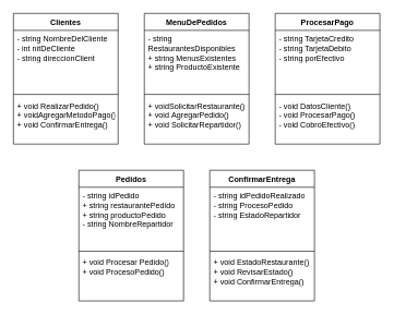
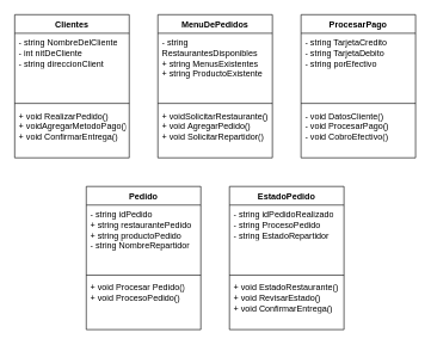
  <mxCell id="0" />
  <mxCell id="1" parent="0" />
  <mxCell id="2" value="MenuDePedidos" style="swimlane;fontStyle=1;align=center;verticalAlign=top;childLayout=stackLayout;horizontal=1;startSize=26;horizontalStack=0;resizeParent=1;resizeParentMax=0;resizeLast=0;collapsible=1;marginBottom=0;whiteSpace=wrap;html=1;" vertex="1" parent="1"><mxGeometry x="220" y="20" width="160" height="200" as="geometry" /></mxCell>
  <mxCell id="3" value="- string RestaurantesDisponibles&lt;div&gt;+ string MenusExistentes&lt;/div&gt;&lt;div&gt;+ string ProductoExistente&lt;/div&gt;" style="text;strokeColor=none;fillColor=none;align=left;verticalAlign=top;spacingLeft=4;spacingRight=4;overflow=hidden;rotatable=0;points=[[0,0.5],[1,0.5]];portConstraint=eastwest;whiteSpace=wrap;html=1;" vertex="1" parent="2"><mxGeometry y="26" width="160" height="94" as="geometry" /></mxCell>
  <mxCell id="4" value="" style="line;strokeWidth=1;fillColor=none;align=left;verticalAlign=middle;spacingTop=-1;spacingLeft=3;spacingRight=3;rotatable=0;labelPosition=right;points=[];portConstraint=eastwest;strokeColor=inherit;" vertex="1" parent="2"><mxGeometry y="120" width="160" height="8" as="geometry" /></mxCell>
  <mxCell id="5" value="+ voidSolicitarRestaurante()&lt;div&gt;+ void&amp;nbsp;AgregarPedido()&lt;/div&gt;&lt;div&gt;+ void SolicitarRepartidor()&lt;/div&gt;" style="text;strokeColor=none;fillColor=none;align=left;verticalAlign=top;spacingLeft=4;spacingRight=4;overflow=hidden;rotatable=0;points=[[0,0.5],[1,0.5]];portConstraint=eastwest;whiteSpace=wrap;html=1;" vertex="1" parent="2"><mxGeometry y="128" width="160" height="72" as="geometry" /></mxCell>
  <mxCell id="6" value="Clientes" style="swimlane;fontStyle=1;align=center;verticalAlign=top;childLayout=stackLayout;horizontal=1;startSize=26;horizontalStack=0;resizeParent=1;resizeParentMax=0;resizeLast=0;collapsible=1;marginBottom=0;whiteSpace=wrap;html=1;" vertex="1" parent="1"><mxGeometry x="20" y="20" width="160" height="200" as="geometry" /></mxCell>
  <mxCell id="7" value="- string NombreDelCliente&lt;div&gt;- int nitDeCliente&lt;/div&gt;&lt;div&gt;- string direccionClient&lt;/div&gt;" style="text;strokeColor=none;fillColor=none;align=left;verticalAlign=top;spacingLeft=4;spacingRight=4;overflow=hidden;rotatable=0;points=[[0,0.5],[1,0.5]];portConstraint=eastwest;whiteSpace=wrap;html=1;" vertex="1" parent="6"><mxGeometry y="26" width="160" height="94" as="geometry" /></mxCell>
  <mxCell id="8" value="" style="line;strokeWidth=1;fillColor=none;align=left;verticalAlign=middle;spacingTop=-1;spacingLeft=3;spacingRight=3;rotatable=0;labelPosition=right;points=[];portConstraint=eastwest;strokeColor=inherit;" vertex="1" parent="6"><mxGeometry y="120" width="160" height="8" as="geometry" /></mxCell>
  <mxCell id="9" value="+ void RealizarPedido()&lt;div&gt;+&amp;nbsp;&lt;span style=&quot;background-color: transparent; color: light-dark(rgb(0, 0, 0), rgb(255, 255, 255));&quot;&gt;void&lt;/span&gt;&lt;span style=&quot;background-color: transparent; color: light-dark(rgb(0, 0, 0), rgb(255, 255, 255));&quot;&gt;AgregarMetodoPago()&lt;/span&gt;&lt;/div&gt;&lt;div&gt;+ void&amp;nbsp;ConfirmarEntrega&lt;span style=&quot;background-color: transparent; color: light-dark(rgb(0, 0, 0), rgb(255, 255, 255));&quot;&gt;()&lt;/span&gt;&lt;/div&gt;" style="text;strokeColor=none;fillColor=none;align=left;verticalAlign=top;spacingLeft=4;spacingRight=4;overflow=hidden;rotatable=0;points=[[0,0.5],[1,0.5]];portConstraint=eastwest;whiteSpace=wrap;html=1;" vertex="1" parent="6"><mxGeometry y="128" width="160" height="72" as="geometry" /></mxCell>
  <mxCell id="10" value="ProcesarPago" style="swimlane;fontStyle=1;align=center;verticalAlign=top;childLayout=stackLayout;horizontal=1;startSize=26;horizontalStack=0;resizeParent=1;resizeParentMax=0;resizeLast=0;collapsible=1;marginBottom=0;whiteSpace=wrap;html=1;" vertex="1" parent="1"><mxGeometry x="420" y="20" width="160" height="200" as="geometry" /></mxCell>
  <mxCell id="11" value="- string TarjetaCredito&lt;div&gt;- string TarjetaDebito&lt;br&gt;&lt;div&gt;- string porEfectivo&lt;/div&gt;&lt;/div&gt;" style="text;strokeColor=none;fillColor=none;align=left;verticalAlign=top;spacingLeft=4;spacingRight=4;overflow=hidden;rotatable=0;points=[[0,0.5],[1,0.5]];portConstraint=eastwest;whiteSpace=wrap;html=1;" vertex="1" parent="10"><mxGeometry y="26" width="160" height="94" as="geometry" /></mxCell>
  <mxCell id="12" value="" style="line;strokeWidth=1;fillColor=none;align=left;verticalAlign=middle;spacingTop=-1;spacingLeft=3;spacingRight=3;rotatable=0;labelPosition=right;points=[];portConstraint=eastwest;strokeColor=inherit;" vertex="1" parent="10"><mxGeometry y="120" width="160" height="8" as="geometry" /></mxCell>
  <mxCell id="13" value="- void&amp;nbsp;DatosCliente()&lt;div&gt;-&amp;nbsp;&lt;span style=&quot;background-color: transparent; color: light-dark(rgb(0, 0, 0), rgb(255, 255, 255));&quot;&gt;void&lt;/span&gt;&lt;span style=&quot;background-color: transparent; color: light-dark(rgb(0, 0, 0), rgb(255, 255, 255));&quot;&gt;&amp;nbsp;ProcesarPago()&lt;/span&gt;&lt;/div&gt;&lt;div&gt;-&amp;nbsp;&lt;span style=&quot;background-color: transparent; color: light-dark(rgb(0, 0, 0), rgb(255, 255, 255));&quot;&gt;void CobroEfectivo()&lt;/span&gt;&lt;span style=&quot;background-color: transparent; color: light-dark(rgb(0, 0, 0), rgb(255, 255, 255));&quot;&gt;&amp;nbsp;&lt;/span&gt;&lt;/div&gt;" style="text;strokeColor=none;fillColor=none;align=left;verticalAlign=top;spacingLeft=4;spacingRight=4;overflow=hidden;rotatable=0;points=[[0,0.5],[1,0.5]];portConstraint=eastwest;whiteSpace=wrap;html=1;" vertex="1" parent="10"><mxGeometry y="128" width="160" height="72" as="geometry" /></mxCell>
- <mxCell id="14" value="Pedidos" style="swimlane;fontStyle=1;align=center;verticalAlign=top;childLayout=stackLayout;horizontal=1;startSize=26;horizontalStack=0;resizeParent=1;resizeParentMax=0;resizeLast=0;collapsible=1;marginBottom=0;whiteSpace=wrap;html=1;" vertex="1" parent="1"><mxGeometry x="120" y="260" width="160" height="200" as="geometry" /></mxCell>
+ <mxCell id="14" value="Pedido" style="swimlane;fontStyle=1;align=center;verticalAlign=top;childLayout=stackLayout;horizontal=1;startSize=26;horizontalStack=0;resizeParent=1;resizeParentMax=0;resizeLast=0;collapsible=1;marginBottom=0;whiteSpace=wrap;html=1;" vertex="1" parent="1"><mxGeometry x="120" y="260" width="160" height="200" as="geometry" /></mxCell>
  <mxCell id="15" value="&lt;div&gt;- string idPedido&lt;/div&gt;+ string restaurantePedido&lt;div&gt;+ string productoPedido&lt;/div&gt;&lt;div&gt;- string NombreRepartidor&lt;/div&gt;" style="text;strokeColor=none;fillColor=none;align=left;verticalAlign=top;spacingLeft=4;spacingRight=4;overflow=hidden;rotatable=0;points=[[0,0.5],[1,0.5]];portConstraint=eastwest;whiteSpace=wrap;html=1;" vertex="1" parent="14"><mxGeometry y="26" width="160" height="94" as="geometry" /></mxCell>
  <mxCell id="16" value="" style="line;strokeWidth=1;fillColor=none;align=left;verticalAlign=middle;spacingTop=-1;spacingLeft=3;spacingRight=3;rotatable=0;labelPosition=right;points=[];portConstraint=eastwest;strokeColor=inherit;" vertex="1" parent="14"><mxGeometry y="120" width="160" height="8" as="geometry" /></mxCell>
  <mxCell id="17" value="+ void Procesar Pedido()&lt;div&gt;+ void ProcesoPedido()&lt;/div&gt;" style="text;strokeColor=none;fillColor=none;align=left;verticalAlign=top;spacingLeft=4;spacingRight=4;overflow=hidden;rotatable=0;points=[[0,0.5],[1,0.5]];portConstraint=eastwest;whiteSpace=wrap;html=1;" vertex="1" parent="14"><mxGeometry y="128" width="160" height="72" as="geometry" /></mxCell>
- <mxCell id="18" value="ConfirmarEntrega" style="swimlane;fontStyle=1;align=center;verticalAlign=top;childLayout=stackLayout;horizontal=1;startSize=26;horizontalStack=0;resizeParent=1;resizeParentMax=0;resizeLast=0;collapsible=1;marginBottom=0;whiteSpace=wrap;html=1;" vertex="1" parent="1"><mxGeometry x="320" y="260" width="160" height="200" as="geometry" /></mxCell>
+ <mxCell id="18" value="EstadoPedido" style="swimlane;fontStyle=1;align=center;verticalAlign=top;childLayout=stackLayout;horizontal=1;startSize=26;horizontalStack=0;resizeParent=1;resizeParentMax=0;resizeLast=0;collapsible=1;marginBottom=0;whiteSpace=wrap;html=1;" vertex="1" parent="1"><mxGeometry x="320" y="260" width="160" height="200" as="geometry" /></mxCell>
  <mxCell id="19" value="- string idPedidoRealizado&lt;div&gt;- string ProcesoPedido&lt;/div&gt;&lt;div&gt;- string EstadoRepartidor&lt;/div&gt;" style="text;strokeColor=none;fillColor=none;align=left;verticalAlign=top;spacingLeft=4;spacingRight=4;overflow=hidden;rotatable=0;points=[[0,0.5],[1,0.5]];portConstraint=eastwest;whiteSpace=wrap;html=1;" vertex="1" parent="18"><mxGeometry y="26" width="160" height="94" as="geometry" /></mxCell>
  <mxCell id="20" value="" style="line;strokeWidth=1;fillColor=none;align=left;verticalAlign=middle;spacingTop=-1;spacingLeft=3;spacingRight=3;rotatable=0;labelPosition=right;points=[];portConstraint=eastwest;strokeColor=inherit;" vertex="1" parent="18"><mxGeometry y="120" width="160" height="8" as="geometry" /></mxCell>
  <mxCell id="21" value="&lt;div&gt;+ void EstadoRestaurante()&lt;/div&gt;+ void RevisarEstado()&lt;div&gt;+ void ConfirmarEntrega()&lt;/div&gt;" style="text;strokeColor=none;fillColor=none;align=left;verticalAlign=top;spacingLeft=4;spacingRight=4;overflow=hidden;rotatable=0;points=[[0,0.5],[1,0.5]];portConstraint=eastwest;whiteSpace=wrap;html=1;" vertex="1" parent="18"><mxGeometry y="128" width="160" height="72" as="geometry" /></mxCell>
